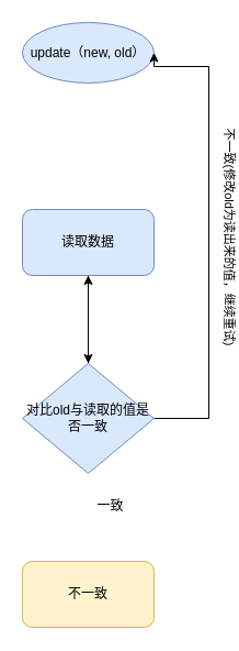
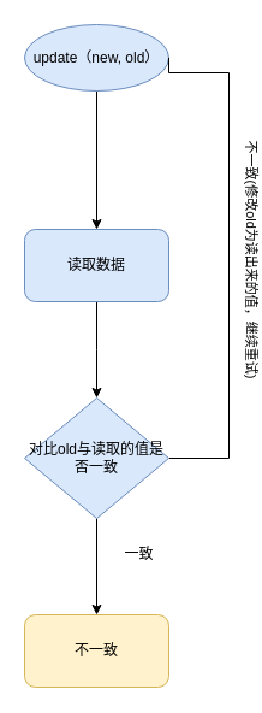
  <mxCell id="0" />
  <mxCell id="1" parent="0" />
  <mxCell id="2" value="" style="edgeStyle=orthogonalEdgeStyle;rounded=0;orthogonalLoop=1;jettySize=auto;html=1;" edge="1" parent="1" source="3"><mxGeometry relative="1" as="geometry"><mxPoint x="80" y="330" as="targetPoint" /></mxGeometry></mxCell>
  <mxCell id="3" value="读取数据" style="rounded=1;whiteSpace=wrap;html=1;fillColor=#dae8fc;strokeColor=#6c8ebf;" vertex="1" parent="1"><mxGeometry x="20" y="190" width="120" height="60" as="geometry" /></mxCell>
+ <mxCell id="4" value="" style="edgeStyle=orthogonalEdgeStyle;rounded=0;orthogonalLoop=1;jettySize=auto;html=1;entryX=0.5;entryY=0;entryDx=0;entryDy=0;" edge="1" parent="1" source="5" target="3"><mxGeometry relative="1" as="geometry"><mxPoint x="80" y="180" as="targetPoint" /></mxGeometry></mxCell>
  <mxCell id="5" value="update（new, old）" style="ellipse;whiteSpace=wrap;html=1;fillColor=#dae8fc;strokeColor=#6c8ebf;" vertex="1" parent="1"><mxGeometry x="20" y="20" width="120" height="55" as="geometry" /></mxCell>
- <mxCell id="6" value="" style="edgeStyle=orthogonalEdgeStyle;rounded=0;orthogonalLoop=1;jettySize=auto;html=1;" edge="1" parent="1" source="9" target="3"><mxGeometry relative="1" as="geometry" /></mxCell>
- <mxCell id="7" value="" style="edgeStyle=orthogonalEdgeStyle;rounded=0;orthogonalLoop=1;jettySize=auto;html=1;entryX=1;entryY=0.5;entryDx=0;entryDy=0;" edge="1" parent="1" source="9" target="5"><mxGeometry relative="1" as="geometry"><mxPoint x="230" y="50" as="targetPoint" /><Array as="points"><mxPoint x="190" y="380" /><mxPoint x="190" y="60" /></Array></mxGeometry></mxCell>
+ <mxCell id="6" value="" style="edgeStyle=orthogonalEdgeStyle;rounded=0;orthogonalLoop=1;jettySize=auto;html=1;" edge="1" parent="1" source="9" target="10"><mxGeometry relative="1" as="geometry" /></mxCell>
+ <mxCell id="7" value="" style="edgeStyle=orthogonalEdgeStyle;rounded=0;orthogonalLoop=1;jettySize=auto;html=1;entryX=1;entryY=0.5;entryDx=0;entryDy=0;endArrow=none;" edge="1" parent="1" source="9" target="5"><mxGeometry relative="1" as="geometry"><mxPoint x="230" y="50" as="targetPoint" /><Array as="points"><mxPoint x="190" y="380" /><mxPoint x="190" y="60" /></Array></mxGeometry></mxCell>
  <mxCell id="8" value="不一致(修改old为读出来的值，继续重试)" style="edgeLabel;html=1;align=center;verticalAlign=middle;resizable=0;points=[];rotation=90;" vertex="1" connectable="0" parent="7"><mxGeometry x="-0.109" y="2" relative="1" as="geometry"><mxPoint x="22" y="-23" as="offset" /></mxGeometry></mxCell>
  <mxCell id="9" value="对比old与读取的值是否一致" style="rhombus;whiteSpace=wrap;html=1;fillColor=#dae8fc;strokeColor=#6c8ebf;" vertex="1" parent="1"><mxGeometry x="20" y="330" width="120" height="100" as="geometry" /></mxCell>
  <mxCell id="10" value="不一致" style="rounded=1;whiteSpace=wrap;html=1;fillColor=#fff2cc;strokeColor=#d6b656;" vertex="1" parent="1"><mxGeometry x="20" y="510" width="120" height="60" as="geometry" /></mxCell>
- <mxCell id="11" value="一致" style="text;html=1;align=center;verticalAlign=middle;resizable=0;points=[];autosize=1;" vertex="1" parent="1"><mxGeometry x="80" y="450" width="40" height="20" as="geometry" /></mxCell>
+ <mxCell id="11" value="一致" style="text;html=1;align=center;verticalAlign=middle;resizable=0;points=[];autosize=1;" vertex="1" parent="1"><mxGeometry x="95" y="450" width="40" height="20" as="geometry" /></mxCell>
